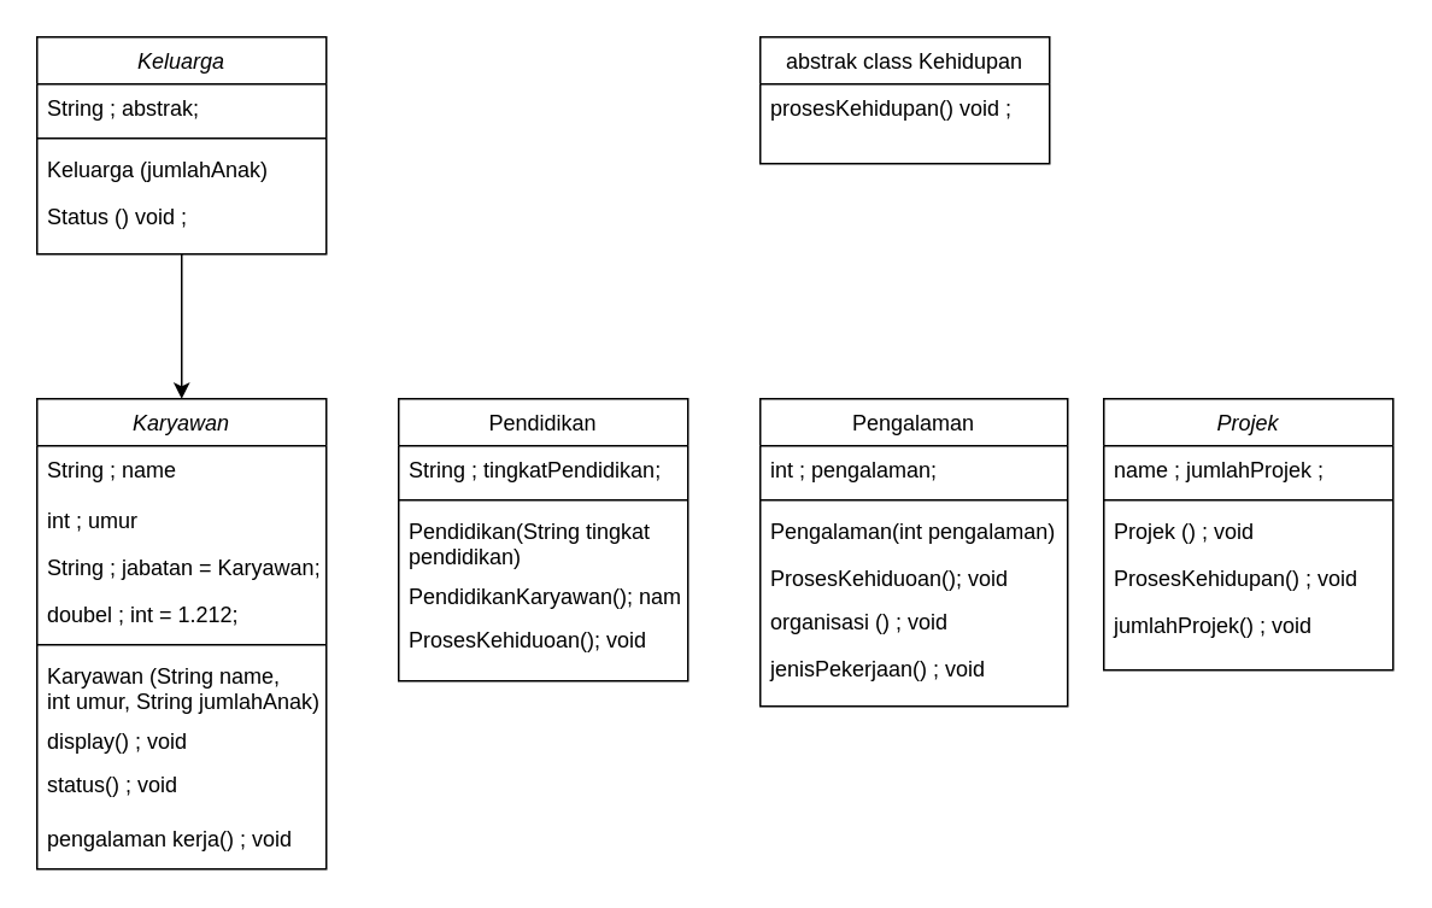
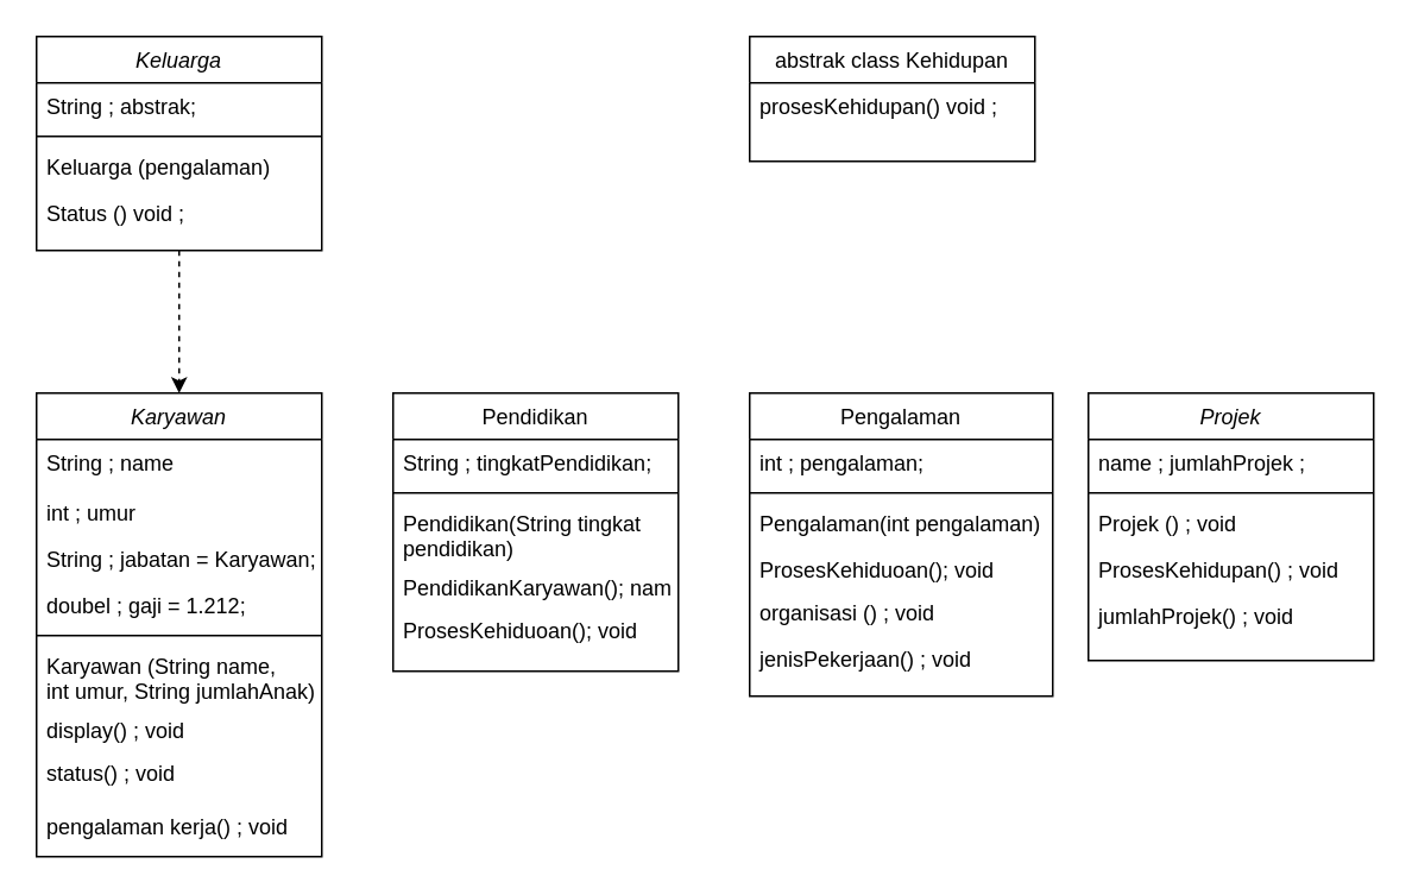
  <mxCell id="0" />
  <mxCell id="1" parent="0" />
- <mxCell id="2" style="edgeStyle=orthogonalEdgeStyle;rounded=0;orthogonalLoop=1;jettySize=auto;html=1;exitX=0.5;exitY=1;exitDx=0;exitDy=0;entryX=0.5;entryY=0;entryDx=0;entryDy=0;" edge="1" parent="1" source="3" target="23"><mxGeometry relative="1" as="geometry"><mxPoint x="120" y="260" as="targetPoint" /></mxGeometry></mxCell>
+ <mxCell id="2" style="edgeStyle=orthogonalEdgeStyle;rounded=0;orthogonalLoop=1;jettySize=auto;html=1;exitX=0.5;exitY=1;exitDx=0;exitDy=0;entryX=0.5;entryY=0;entryDx=0;entryDy=0;dashed=1;" edge="1" parent="1" source="3" target="23"><mxGeometry relative="1" as="geometry"><mxPoint x="120" y="260" as="targetPoint" /></mxGeometry></mxCell>
  <mxCell id="3" value="Keluarga" style="swimlane;fontStyle=2;align=center;verticalAlign=top;childLayout=stackLayout;horizontal=1;startSize=26;horizontalStack=0;resizeParent=1;resizeLast=0;collapsible=1;marginBottom=0;rounded=0;shadow=0;strokeWidth=1;" parent="1" vertex="1"><mxGeometry x="20" y="20" width="160" height="120" as="geometry"><mxRectangle x="230" y="140" width="160" height="26" as="alternateBounds" /></mxGeometry></mxCell>
  <mxCell id="4" value="String ; abstrak;" style="text;align=left;verticalAlign=top;spacingLeft=4;spacingRight=4;overflow=hidden;rotatable=0;points=[[0,0.5],[1,0.5]];portConstraint=eastwest;" parent="3" vertex="1"><mxGeometry y="26" width="160" height="26" as="geometry" /></mxCell>
  <mxCell id="5" value="" style="line;html=1;strokeWidth=1;align=left;verticalAlign=middle;spacingTop=-1;spacingLeft=3;spacingRight=3;rotatable=0;labelPosition=right;points=[];portConstraint=eastwest;" parent="3" vertex="1"><mxGeometry y="52" width="160" height="8" as="geometry" /></mxCell>
- <mxCell id="6" value="Keluarga (jumlahAnak)" style="text;align=left;verticalAlign=top;spacingLeft=4;spacingRight=4;overflow=hidden;rotatable=0;points=[[0,0.5],[1,0.5]];portConstraint=eastwest;" parent="3" vertex="1"><mxGeometry y="60" width="160" height="26" as="geometry" /></mxCell>
+ <mxCell id="6" value="Keluarga (pengalaman)" style="text;align=left;verticalAlign=top;spacingLeft=4;spacingRight=4;overflow=hidden;rotatable=0;points=[[0,0.5],[1,0.5]];portConstraint=eastwest;" parent="3" vertex="1"><mxGeometry y="60" width="160" height="26" as="geometry" /></mxCell>
  <mxCell id="7" value="Status () void ;" style="text;align=left;verticalAlign=top;spacingLeft=4;spacingRight=4;overflow=hidden;rotatable=0;points=[[0,0.5],[1,0.5]];portConstraint=eastwest;" vertex="1" parent="3"><mxGeometry y="86" width="160" height="26" as="geometry" /></mxCell>
  <mxCell id="8" value="Pengalaman" style="swimlane;fontStyle=0;align=center;verticalAlign=top;childLayout=stackLayout;horizontal=1;startSize=26;horizontalStack=0;resizeParent=1;resizeLast=0;collapsible=1;marginBottom=0;rounded=0;shadow=0;strokeWidth=1;" parent="1" vertex="1"><mxGeometry x="420" y="220" width="170" height="170" as="geometry"><mxRectangle x="130" y="380" width="160" height="26" as="alternateBounds" /></mxGeometry></mxCell>
  <mxCell id="9" value="int ; pengalaman;" style="text;align=left;verticalAlign=top;spacingLeft=4;spacingRight=4;overflow=hidden;rotatable=0;points=[[0,0.5],[1,0.5]];portConstraint=eastwest;" parent="8" vertex="1"><mxGeometry y="26" width="170" height="26" as="geometry" /></mxCell>
  <mxCell id="10" value="" style="line;html=1;strokeWidth=1;align=left;verticalAlign=middle;spacingTop=-1;spacingLeft=3;spacingRight=3;rotatable=0;labelPosition=right;points=[];portConstraint=eastwest;" parent="8" vertex="1"><mxGeometry y="52" width="170" height="8" as="geometry" /></mxCell>
  <mxCell id="11" value="Pengalaman(int pengalaman)" style="text;align=left;verticalAlign=top;spacingLeft=4;spacingRight=4;overflow=hidden;rotatable=0;points=[[0,0.5],[1,0.5]];portConstraint=eastwest;" parent="8" vertex="1"><mxGeometry y="60" width="170" height="26" as="geometry" /></mxCell>
  <mxCell id="12" value="ProsesKehiduoan(); void" style="text;align=left;verticalAlign=top;spacingLeft=4;spacingRight=4;overflow=hidden;rotatable=0;points=[[0,0.5],[1,0.5]];portConstraint=eastwest;" vertex="1" parent="8"><mxGeometry y="86" width="170" height="24" as="geometry" /></mxCell>
  <mxCell id="13" value="organisasi () ; void" style="text;align=left;verticalAlign=top;spacingLeft=4;spacingRight=4;overflow=hidden;rotatable=0;points=[[0,0.5],[1,0.5]];portConstraint=eastwest;" vertex="1" parent="8"><mxGeometry y="110" width="170" height="26" as="geometry" /></mxCell>
  <mxCell id="14" value="jenisPekerjaan() ; void" style="text;align=left;verticalAlign=top;spacingLeft=4;spacingRight=4;overflow=hidden;rotatable=0;points=[[0,0.5],[1,0.5]];portConstraint=eastwest;" vertex="1" parent="8"><mxGeometry y="136" width="170" height="24" as="geometry" /></mxCell>
  <mxCell id="15" value="abstrak class Kehidupan" style="swimlane;fontStyle=0;align=center;verticalAlign=top;childLayout=stackLayout;horizontal=1;startSize=26;horizontalStack=0;resizeParent=1;resizeLast=0;collapsible=1;marginBottom=0;rounded=0;shadow=0;strokeWidth=1;" parent="1" vertex="1"><mxGeometry x="420" y="20" width="160" height="70" as="geometry"><mxRectangle x="550" y="140" width="160" height="26" as="alternateBounds" /></mxGeometry></mxCell>
  <mxCell id="16" value="prosesKehidupan() void ;" style="text;align=left;verticalAlign=top;spacingLeft=4;spacingRight=4;overflow=hidden;rotatable=0;points=[[0,0.5],[1,0.5]];portConstraint=eastwest;" parent="15" vertex="1"><mxGeometry y="26" width="160" height="26" as="geometry" /></mxCell>
  <mxCell id="17" value="Projek" style="swimlane;fontStyle=2;align=center;verticalAlign=top;childLayout=stackLayout;horizontal=1;startSize=26;horizontalStack=0;resizeParent=1;resizeLast=0;collapsible=1;marginBottom=0;rounded=0;shadow=0;strokeWidth=1;" vertex="1" parent="1"><mxGeometry x="610" y="220" width="160" height="150" as="geometry"><mxRectangle x="230" y="140" width="160" height="26" as="alternateBounds" /></mxGeometry></mxCell>
  <mxCell id="18" value="name ; jumlahProjek ;" style="text;align=left;verticalAlign=top;spacingLeft=4;spacingRight=4;overflow=hidden;rotatable=0;points=[[0,0.5],[1,0.5]];portConstraint=eastwest;" vertex="1" parent="17"><mxGeometry y="26" width="160" height="26" as="geometry" /></mxCell>
  <mxCell id="19" value="" style="line;html=1;strokeWidth=1;align=left;verticalAlign=middle;spacingTop=-1;spacingLeft=3;spacingRight=3;rotatable=0;labelPosition=right;points=[];portConstraint=eastwest;" vertex="1" parent="17"><mxGeometry y="52" width="160" height="8" as="geometry" /></mxCell>
  <mxCell id="20" value="Projek () ; void" style="text;align=left;verticalAlign=top;spacingLeft=4;spacingRight=4;overflow=hidden;rotatable=0;points=[[0,0.5],[1,0.5]];portConstraint=eastwest;" vertex="1" parent="17"><mxGeometry y="60" width="160" height="26" as="geometry" /></mxCell>
  <mxCell id="21" value="ProsesKehidupan() ; void" style="text;align=left;verticalAlign=top;spacingLeft=4;spacingRight=4;overflow=hidden;rotatable=0;points=[[0,0.5],[1,0.5]];portConstraint=eastwest;" vertex="1" parent="17"><mxGeometry y="86" width="160" height="26" as="geometry" /></mxCell>
  <mxCell id="22" value="jumlahProjek() ; void" style="text;align=left;verticalAlign=top;spacingLeft=4;spacingRight=4;overflow=hidden;rotatable=0;points=[[0,0.5],[1,0.5]];portConstraint=eastwest;" vertex="1" parent="17"><mxGeometry y="112" width="160" height="26" as="geometry" /></mxCell>
  <mxCell id="23" value="Karyawan" style="swimlane;fontStyle=2;align=center;verticalAlign=top;childLayout=stackLayout;horizontal=1;startSize=26;horizontalStack=0;resizeParent=1;resizeLast=0;collapsible=1;marginBottom=0;rounded=0;shadow=0;strokeWidth=1;" vertex="1" parent="1"><mxGeometry x="20" y="220" width="160" height="260" as="geometry"><mxRectangle x="230" y="140" width="160" height="26" as="alternateBounds" /></mxGeometry></mxCell>
  <mxCell id="24" value="String ; name" style="text;align=left;verticalAlign=top;spacingLeft=4;spacingRight=4;overflow=hidden;rotatable=0;points=[[0,0.5],[1,0.5]];portConstraint=eastwest;" vertex="1" parent="23"><mxGeometry y="26" width="160" height="28" as="geometry" /></mxCell>
  <mxCell id="25" value="int ; umur" style="text;align=left;verticalAlign=top;spacingLeft=4;spacingRight=4;overflow=hidden;rotatable=0;points=[[0,0.5],[1,0.5]];portConstraint=eastwest;rounded=0;shadow=0;html=0;" vertex="1" parent="23"><mxGeometry y="54" width="160" height="26" as="geometry" /></mxCell>
  <mxCell id="26" value="String ; jabatan = Karyawan;" style="text;align=left;verticalAlign=top;spacingLeft=4;spacingRight=4;overflow=hidden;rotatable=0;points=[[0,0.5],[1,0.5]];portConstraint=eastwest;rounded=0;shadow=0;html=0;" vertex="1" parent="23"><mxGeometry y="80" width="160" height="26" as="geometry" /></mxCell>
- <mxCell id="27" value="doubel ; int = 1.212; " style="text;align=left;verticalAlign=top;spacingLeft=4;spacingRight=4;overflow=hidden;rotatable=0;points=[[0,0.5],[1,0.5]];portConstraint=eastwest;rounded=0;shadow=0;html=0;" vertex="1" parent="23"><mxGeometry y="106" width="160" height="26" as="geometry" /></mxCell>
+ <mxCell id="27" value="doubel ; gaji = 1.212; " style="text;align=left;verticalAlign=top;spacingLeft=4;spacingRight=4;overflow=hidden;rotatable=0;points=[[0,0.5],[1,0.5]];portConstraint=eastwest;rounded=0;shadow=0;html=0;" vertex="1" parent="23"><mxGeometry y="106" width="160" height="26" as="geometry" /></mxCell>
  <mxCell id="28" value="" style="line;html=1;strokeWidth=1;align=left;verticalAlign=middle;spacingTop=-1;spacingLeft=3;spacingRight=3;rotatable=0;labelPosition=right;points=[];portConstraint=eastwest;" vertex="1" parent="23"><mxGeometry y="132" width="160" height="8" as="geometry" /></mxCell>
  <mxCell id="29" value="Karyawan (String name,&#10;int umur, String jumlahAnak)" style="text;align=left;verticalAlign=top;spacingLeft=4;spacingRight=4;overflow=hidden;rotatable=0;points=[[0,0.5],[1,0.5]];portConstraint=eastwest;" vertex="1" parent="23"><mxGeometry y="140" width="160" height="36" as="geometry" /></mxCell>
  <mxCell id="30" value="display() ; void" style="text;align=left;verticalAlign=top;spacingLeft=4;spacingRight=4;overflow=hidden;rotatable=0;points=[[0,0.5],[1,0.5]];portConstraint=eastwest;" vertex="1" parent="23"><mxGeometry y="176" width="160" height="24" as="geometry" /></mxCell>
  <mxCell id="31" value="status() ; void" style="text;align=left;verticalAlign=top;spacingLeft=4;spacingRight=4;overflow=hidden;rotatable=0;points=[[0,0.5],[1,0.5]];portConstraint=eastwest;" vertex="1" parent="23"><mxGeometry y="200" width="160" height="30" as="geometry" /></mxCell>
  <mxCell id="32" value="pengalaman kerja() ; void" style="text;align=left;verticalAlign=top;spacingLeft=4;spacingRight=4;overflow=hidden;rotatable=0;points=[[0,0.5],[1,0.5]];portConstraint=eastwest;" vertex="1" parent="23"><mxGeometry y="230" width="160" height="30" as="geometry" /></mxCell>
  <mxCell id="33" value="Pendidikan" style="swimlane;fontStyle=0;align=center;verticalAlign=top;childLayout=stackLayout;horizontal=1;startSize=26;horizontalStack=0;resizeParent=1;resizeLast=0;collapsible=1;marginBottom=0;rounded=0;shadow=0;strokeWidth=1;" vertex="1" parent="1"><mxGeometry x="220" y="220" width="160" height="156" as="geometry"><mxRectangle x="130" y="380" width="160" height="26" as="alternateBounds" /></mxGeometry></mxCell>
  <mxCell id="34" value="String ; tingkatPendidikan;" style="text;align=left;verticalAlign=top;spacingLeft=4;spacingRight=4;overflow=hidden;rotatable=0;points=[[0,0.5],[1,0.5]];portConstraint=eastwest;" vertex="1" parent="33"><mxGeometry y="26" width="160" height="26" as="geometry" /></mxCell>
  <mxCell id="35" value="" style="line;html=1;strokeWidth=1;align=left;verticalAlign=middle;spacingTop=-1;spacingLeft=3;spacingRight=3;rotatable=0;labelPosition=right;points=[];portConstraint=eastwest;" vertex="1" parent="33"><mxGeometry y="52" width="160" height="8" as="geometry" /></mxCell>
  <mxCell id="36" value="Pendidikan(String tingkat&#10;pendidikan)" style="text;align=left;verticalAlign=top;spacingLeft=4;spacingRight=4;overflow=hidden;rotatable=0;points=[[0,0.5],[1,0.5]];portConstraint=eastwest;" vertex="1" parent="33"><mxGeometry y="60" width="160" height="36" as="geometry" /></mxCell>
  <mxCell id="37" value="PendidikanKaryawan(); name" style="text;align=left;verticalAlign=top;spacingLeft=4;spacingRight=4;overflow=hidden;rotatable=0;points=[[0,0.5],[1,0.5]];portConstraint=eastwest;" vertex="1" parent="33"><mxGeometry y="96" width="160" height="24" as="geometry" /></mxCell>
  <mxCell id="38" value="ProsesKehiduoan(); void" style="text;align=left;verticalAlign=top;spacingLeft=4;spacingRight=4;overflow=hidden;rotatable=0;points=[[0,0.5],[1,0.5]];portConstraint=eastwest;" vertex="1" parent="33"><mxGeometry y="120" width="160" height="36" as="geometry" /></mxCell>
